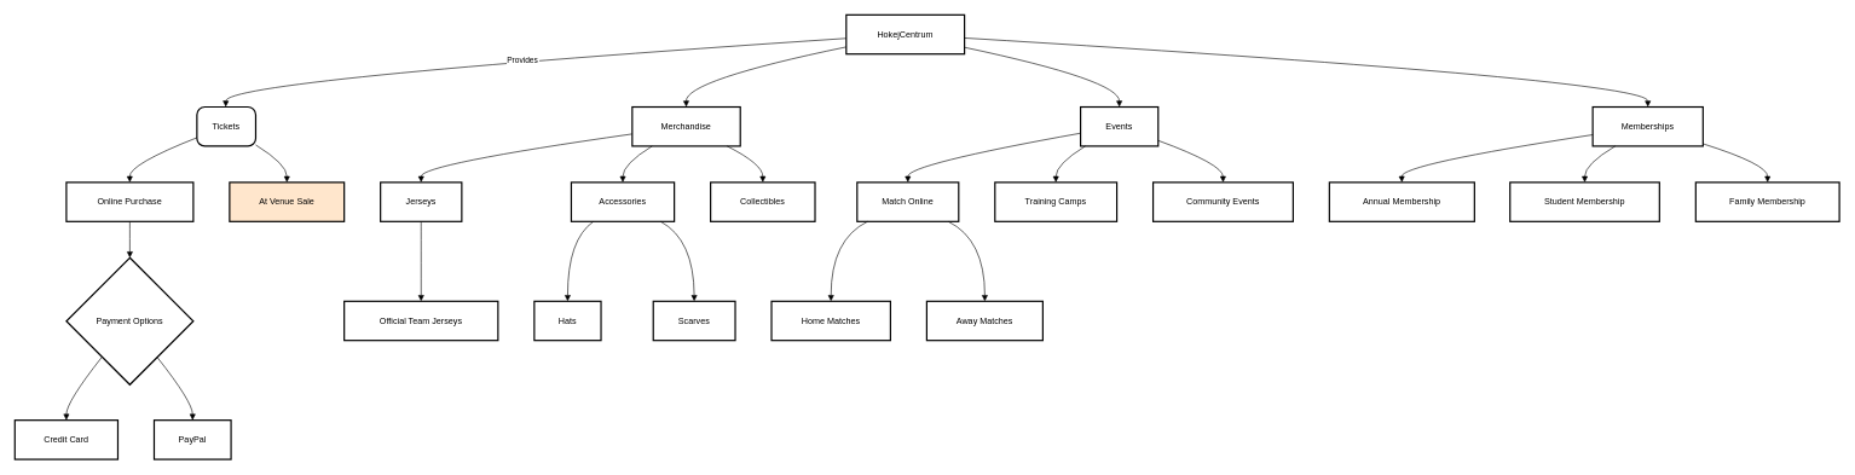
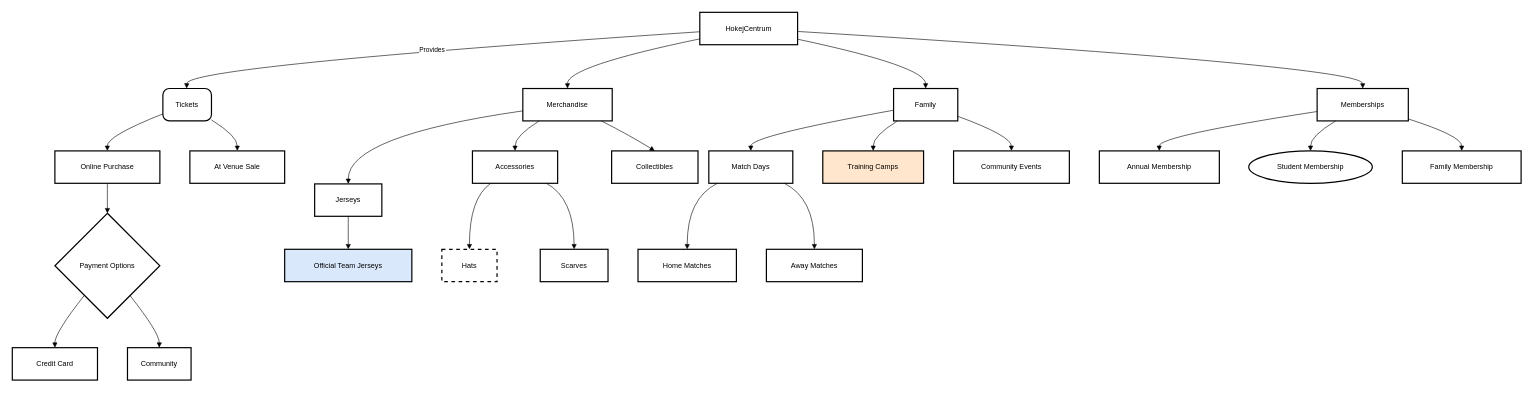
  <mxCell id="0" />
  <mxCell id="1" parent="0" />
  <mxCell id="2" value="HokejCentrum" style="whiteSpace=wrap;strokeWidth=2;" vertex="1" parent="1"><mxGeometry x="1166" y="20" width="163" height="54" as="geometry" /></mxCell>
  <mxCell id="3" value="Tickets" style="rounded=1;arcSize=20;strokeWidth=2" vertex="1" parent="1"><mxGeometry x="271" y="147" width="81" height="54" as="geometry" /></mxCell>
  <mxCell id="4" value="Merchandise" style="whiteSpace=wrap;strokeWidth=2;" vertex="1" parent="1"><mxGeometry x="871" y="147" width="149" height="54" as="geometry" /></mxCell>
- <mxCell id="5" value="Events" style="whiteSpace=wrap;strokeWidth=2;" vertex="1" parent="1"><mxGeometry x="1489" y="147" width="107" height="54" as="geometry" /></mxCell>
+ <mxCell id="5" value="Family" style="whiteSpace=wrap;strokeWidth=2;" vertex="1" parent="1"><mxGeometry x="1489" y="147" width="107" height="54" as="geometry" /></mxCell>
  <mxCell id="6" value="Memberships" style="whiteSpace=wrap;strokeWidth=2;" vertex="1" parent="1"><mxGeometry x="2195" y="147" width="152" height="54" as="geometry" /></mxCell>
  <mxCell id="7" value="Online Purchase" style="whiteSpace=wrap;strokeWidth=2;" vertex="1" parent="1"><mxGeometry x="91" y="251" width="175" height="54" as="geometry" /></mxCell>
- <mxCell id="8" value="At Venue Sale" style="whiteSpace=wrap;strokeWidth=2;fillColor=#ffe6cc;" vertex="1" parent="1"><mxGeometry x="316" y="251" width="158" height="54" as="geometry" /></mxCell>
- <mxCell id="9" value="Jerseys" style="whiteSpace=wrap;strokeWidth=2;" vertex="1" parent="1"><mxGeometry x="524" y="251" width="112" height="54" as="geometry" /></mxCell>
+ <mxCell id="8" value="At Venue Sale" style="whiteSpace=wrap;strokeWidth=2;" vertex="1" parent="1"><mxGeometry x="316" y="251" width="158" height="54" as="geometry" /></mxCell>
+ <mxCell id="9" value="Jerseys" style="whiteSpace=wrap;strokeWidth=2;" vertex="1" parent="1"><mxGeometry x="524" y="306" width="112" height="54" as="geometry" /></mxCell>
  <mxCell id="10" value="Accessories" style="whiteSpace=wrap;strokeWidth=2;" vertex="1" parent="1"><mxGeometry x="787" y="251" width="142" height="54" as="geometry" /></mxCell>
- <mxCell id="11" value="Collectibles" style="whiteSpace=wrap;strokeWidth=2;" vertex="1" parent="1"><mxGeometry x="979" y="251" width="144" height="54" as="geometry" /></mxCell>
- <mxCell id="12" value="Match Online" style="whiteSpace=wrap;strokeWidth=2;" vertex="1" parent="1"><mxGeometry x="1181" y="251" width="140" height="54" as="geometry" /></mxCell>
- <mxCell id="13" value="Training Camps" style="whiteSpace=wrap;strokeWidth=2;" vertex="1" parent="1"><mxGeometry x="1371" y="251" width="168" height="54" as="geometry" /></mxCell>
+ <mxCell id="11" value="Collectibles" style="whiteSpace=wrap;strokeWidth=2;" vertex="1" parent="1"><mxGeometry x="1019" y="251" width="144" height="54" as="geometry" /></mxCell>
+ <mxCell id="12" value="Match Days" style="whiteSpace=wrap;strokeWidth=2;" vertex="1" parent="1"><mxGeometry x="1181" y="251" width="140" height="54" as="geometry" /></mxCell>
+ <mxCell id="13" value="Training Camps" style="whiteSpace=wrap;strokeWidth=2;fillColor=#ffe6cc;" vertex="1" parent="1"><mxGeometry x="1371" y="251" width="168" height="54" as="geometry" /></mxCell>
  <mxCell id="14" value="Community Events" style="whiteSpace=wrap;strokeWidth=2;" vertex="1" parent="1"><mxGeometry x="1589" y="251" width="193" height="54" as="geometry" /></mxCell>
  <mxCell id="15" value="Annual Membership" style="whiteSpace=wrap;strokeWidth=2;" vertex="1" parent="1"><mxGeometry x="1832" y="251" width="200" height="54" as="geometry" /></mxCell>
- <mxCell id="16" value="Student Membership" style="whiteSpace=wrap;strokeWidth=2;" vertex="1" parent="1"><mxGeometry x="2081" y="251" width="206" height="54" as="geometry" /></mxCell>
+ <mxCell id="16" value="Student Membership" style="ellipse;whiteSpace=wrap;strokeWidth=2;" vertex="1" parent="1"><mxGeometry x="2081" y="251" width="206" height="54" as="geometry" /></mxCell>
  <mxCell id="17" value="Family Membership" style="whiteSpace=wrap;strokeWidth=2;" vertex="1" parent="1"><mxGeometry x="2337" y="251" width="198" height="54" as="geometry" /></mxCell>
  <mxCell id="18" value="Payment Options" style="rhombus;strokeWidth=2;whiteSpace=wrap;" vertex="1" parent="1"><mxGeometry x="91" y="355" width="175" height="175" as="geometry" /></mxCell>
  <mxCell id="19" value="Credit Card" style="whiteSpace=wrap;strokeWidth=2;" vertex="1" parent="1"><mxGeometry x="20" y="579" width="142" height="54" as="geometry" /></mxCell>
- <mxCell id="20" value="PayPal" style="whiteSpace=wrap;strokeWidth=2;" vertex="1" parent="1"><mxGeometry x="212" y="579" width="106" height="54" as="geometry" /></mxCell>
- <mxCell id="21" value="Official Team Jerseys" style="whiteSpace=wrap;strokeWidth=2;" vertex="1" parent="1"><mxGeometry x="474" y="415" width="212" height="54" as="geometry" /></mxCell>
- <mxCell id="22" value="Hats" style="whiteSpace=wrap;strokeWidth=2;" vertex="1" parent="1"><mxGeometry x="736" y="415" width="92" height="54" as="geometry" /></mxCell>
+ <mxCell id="20" value="Community" style="whiteSpace=wrap;strokeWidth=2;" vertex="1" parent="1"><mxGeometry x="212" y="579" width="106" height="54" as="geometry" /></mxCell>
+ <mxCell id="21" value="Official Team Jerseys" style="whiteSpace=wrap;strokeWidth=2;fillColor=#dae8fc;" vertex="1" parent="1"><mxGeometry x="474" y="415" width="212" height="54" as="geometry" /></mxCell>
+ <mxCell id="22" value="Hats" style="whiteSpace=wrap;strokeWidth=2;dashed=1;" vertex="1" parent="1"><mxGeometry x="736" y="415" width="92" height="54" as="geometry" /></mxCell>
  <mxCell id="23" value="Scarves" style="whiteSpace=wrap;strokeWidth=2;" vertex="1" parent="1"><mxGeometry x="900" y="415" width="113" height="54" as="geometry" /></mxCell>
  <mxCell id="24" value="Home Matches" style="whiteSpace=wrap;strokeWidth=2;" vertex="1" parent="1"><mxGeometry x="1063" y="415" width="164" height="54" as="geometry" /></mxCell>
  <mxCell id="25" value="Away Matches" style="whiteSpace=wrap;strokeWidth=2;" vertex="1" parent="1"><mxGeometry x="1277" y="415" width="160" height="54" as="geometry" /></mxCell>
  <mxCell id="26" value="Provides" style="curved=1;startArrow=none;endArrow=block;exitX=0;exitY=0.6;entryX=0.49;entryY=-0.01;" edge="1" parent="1" source="2" target="3"><mxGeometry relative="1" as="geometry"><Array as="points"><mxPoint x="311" y="110" /></Array></mxGeometry></mxCell>
  <mxCell id="27" value="" style="curved=1;startArrow=none;endArrow=block;exitX=0;exitY=0.82;entryX=0.5;entryY=-0.01;" edge="1" parent="1" source="2" target="4"><mxGeometry relative="1" as="geometry"><Array as="points"><mxPoint x="945" y="110" /></Array></mxGeometry></mxCell>
  <mxCell id="28" value="" style="curved=1;startArrow=none;endArrow=block;exitX=1;exitY=0.83;entryX=0.5;entryY=-0.01;" edge="1" parent="1" source="2" target="5"><mxGeometry relative="1" as="geometry"><Array as="points"><mxPoint x="1542" y="110" /></Array></mxGeometry></mxCell>
  <mxCell id="29" value="" style="curved=1;startArrow=none;endArrow=block;exitX=1;exitY=0.59;entryX=0.5;entryY=-0.01;" edge="1" parent="1" source="2" target="6"><mxGeometry relative="1" as="geometry"><Array as="points"><mxPoint x="2271" y="110" /></Array></mxGeometry></mxCell>
  <mxCell id="30" value="" style="curved=1;startArrow=none;endArrow=block;exitX=-0.01;exitY=0.79;entryX=0.5;entryY=-0.01;" edge="1" parent="1" source="3" target="7"><mxGeometry relative="1" as="geometry"><Array as="points"><mxPoint x="178" y="226" /></Array></mxGeometry></mxCell>
  <mxCell id="31" value="" style="curved=1;startArrow=none;endArrow=block;exitX=0.99;exitY=0.96;entryX=0.5;entryY=-0.01;" edge="1" parent="1" source="3" target="8"><mxGeometry relative="1" as="geometry"><Array as="points"><mxPoint x="395" y="226" /></Array></mxGeometry></mxCell>
  <mxCell id="32" value="" style="curved=1;startArrow=none;endArrow=block;exitX=0;exitY=0.69;entryX=0.5;entryY=-0.01;" edge="1" parent="1" source="4" target="9"><mxGeometry relative="1" as="geometry"><Array as="points"><mxPoint x="580" y="226" /></Array></mxGeometry></mxCell>
  <mxCell id="33" value="" style="curved=1;startArrow=none;endArrow=block;exitX=0.19;exitY=0.99;entryX=0.5;entryY=-0.01;" edge="1" parent="1" source="4" target="10"><mxGeometry relative="1" as="geometry"><Array as="points"><mxPoint x="858" y="226" /></Array></mxGeometry></mxCell>
  <mxCell id="34" value="" style="curved=1;startArrow=none;endArrow=block;exitX=0.87;exitY=0.99;entryX=0.5;entryY=-0.01;" edge="1" parent="1" source="4" target="11"><mxGeometry relative="1" as="geometry"><Array as="points"><mxPoint x="1051" y="226" /></Array></mxGeometry></mxCell>
  <mxCell id="35" value="" style="curved=1;startArrow=none;endArrow=block;exitX=0;exitY=0.67;entryX=0.5;entryY=-0.01;" edge="1" parent="1" source="5" target="12"><mxGeometry relative="1" as="geometry"><Array as="points"><mxPoint x="1251" y="226" /></Array></mxGeometry></mxCell>
  <mxCell id="36" value="" style="curved=1;startArrow=none;endArrow=block;exitX=0.07;exitY=0.99;entryX=0.5;entryY=-0.01;" edge="1" parent="1" source="5" target="13"><mxGeometry relative="1" as="geometry"><Array as="points"><mxPoint x="1455" y="226" /></Array></mxGeometry></mxCell>
  <mxCell id="37" value="" style="curved=1;startArrow=none;endArrow=block;exitX=0.99;exitY=0.85;entryX=0.5;entryY=-0.01;" edge="1" parent="1" source="5" target="14"><mxGeometry relative="1" as="geometry"><Array as="points"><mxPoint x="1685" y="226" /></Array></mxGeometry></mxCell>
  <mxCell id="38" value="" style="curved=1;startArrow=none;endArrow=block;exitX=0;exitY=0.71;entryX=0.5;entryY=-0.01;" edge="1" parent="1" source="6" target="15"><mxGeometry relative="1" as="geometry"><Array as="points"><mxPoint x="1931" y="226" /></Array></mxGeometry></mxCell>
  <mxCell id="39" value="" style="curved=1;startArrow=none;endArrow=block;exitX=0.21;exitY=0.99;entryX=0.5;entryY=-0.01;" edge="1" parent="1" source="6" target="16"><mxGeometry relative="1" as="geometry"><Array as="points"><mxPoint x="2184" y="226" /></Array></mxGeometry></mxCell>
  <mxCell id="40" value="" style="curved=1;startArrow=none;endArrow=block;exitX=1;exitY=0.94;entryX=0.5;entryY=-0.01;" edge="1" parent="1" source="6" target="17"><mxGeometry relative="1" as="geometry"><Array as="points"><mxPoint x="2436" y="226" /></Array></mxGeometry></mxCell>
  <mxCell id="41" value="" style="curved=1;startArrow=none;endArrow=block;exitX=0.5;exitY=0.99;entryX=0.5;entryY=0;" edge="1" parent="1" source="7" target="18"><mxGeometry relative="1" as="geometry"><Array as="points" /></mxGeometry></mxCell>
  <mxCell id="42" value="" style="curved=1;startArrow=none;endArrow=block;exitX=0.11;exitY=1;entryX=0.5;entryY=0.01;" edge="1" parent="1" source="18" target="19"><mxGeometry relative="1" as="geometry"><Array as="points"><mxPoint x="91" y="554" /></Array></mxGeometry></mxCell>
  <mxCell id="43" value="" style="curved=1;startArrow=none;endArrow=block;exitX=0.88;exitY=1;entryX=0.5;entryY=0.01;" edge="1" parent="1" source="18" target="20"><mxGeometry relative="1" as="geometry"><Array as="points"><mxPoint x="265" y="554" /></Array></mxGeometry></mxCell>
  <mxCell id="44" value="" style="curved=1;startArrow=none;endArrow=block;exitX=0.5;exitY=0.99;entryX=0.5;entryY=0;" edge="1" parent="1" source="9" target="21"><mxGeometry relative="1" as="geometry"><Array as="points" /></mxGeometry></mxCell>
  <mxCell id="45" value="" style="curved=1;startArrow=none;endArrow=block;exitX=0.22;exitY=0.99;entryX=0.5;entryY=0;" edge="1" parent="1" source="10" target="22"><mxGeometry relative="1" as="geometry"><Array as="points"><mxPoint x="782" y="330" /></Array></mxGeometry></mxCell>
  <mxCell id="46" value="" style="curved=1;startArrow=none;endArrow=block;exitX=0.86;exitY=0.99;entryX=0.5;entryY=0;" edge="1" parent="1" source="10" target="23"><mxGeometry relative="1" as="geometry"><Array as="points"><mxPoint x="956" y="330" /></Array></mxGeometry></mxCell>
  <mxCell id="47" value="" style="curved=1;startArrow=none;endArrow=block;exitX=0.11;exitY=0.99;entryX=0.5;entryY=0;" edge="1" parent="1" source="12" target="24"><mxGeometry relative="1" as="geometry"><Array as="points"><mxPoint x="1145" y="330" /></Array></mxGeometry></mxCell>
  <mxCell id="48" value="" style="curved=1;startArrow=none;endArrow=block;exitX=0.89;exitY=0.99;entryX=0.5;entryY=0;" edge="1" parent="1" source="12" target="25"><mxGeometry relative="1" as="geometry"><Array as="points"><mxPoint x="1357" y="330" /></Array></mxGeometry></mxCell>
